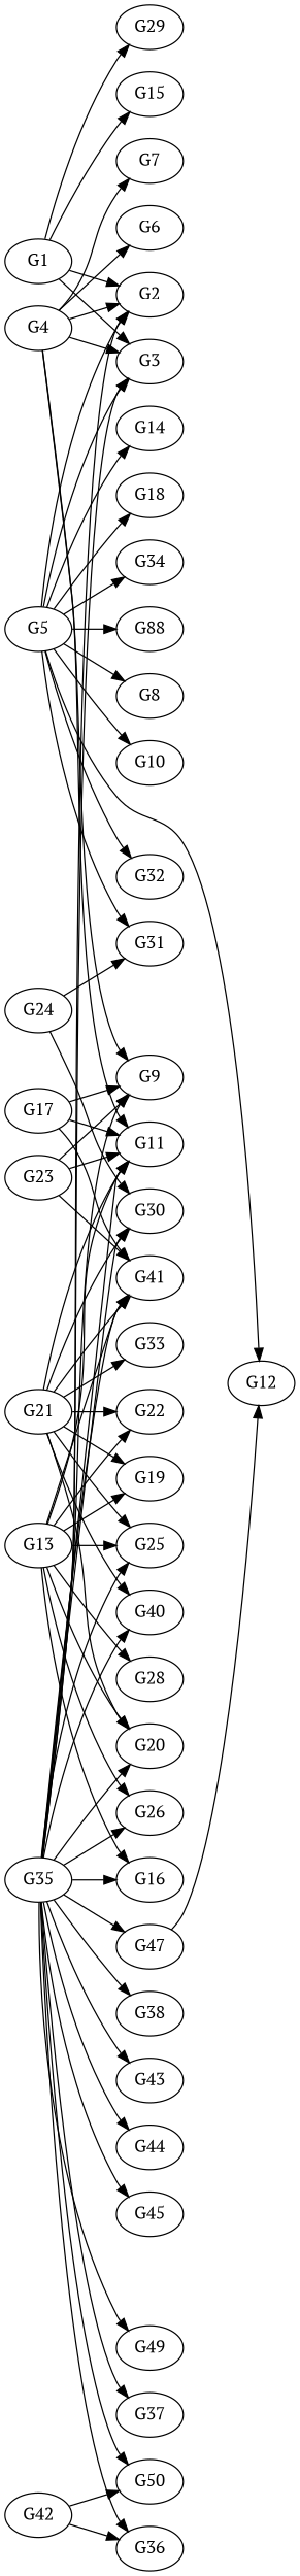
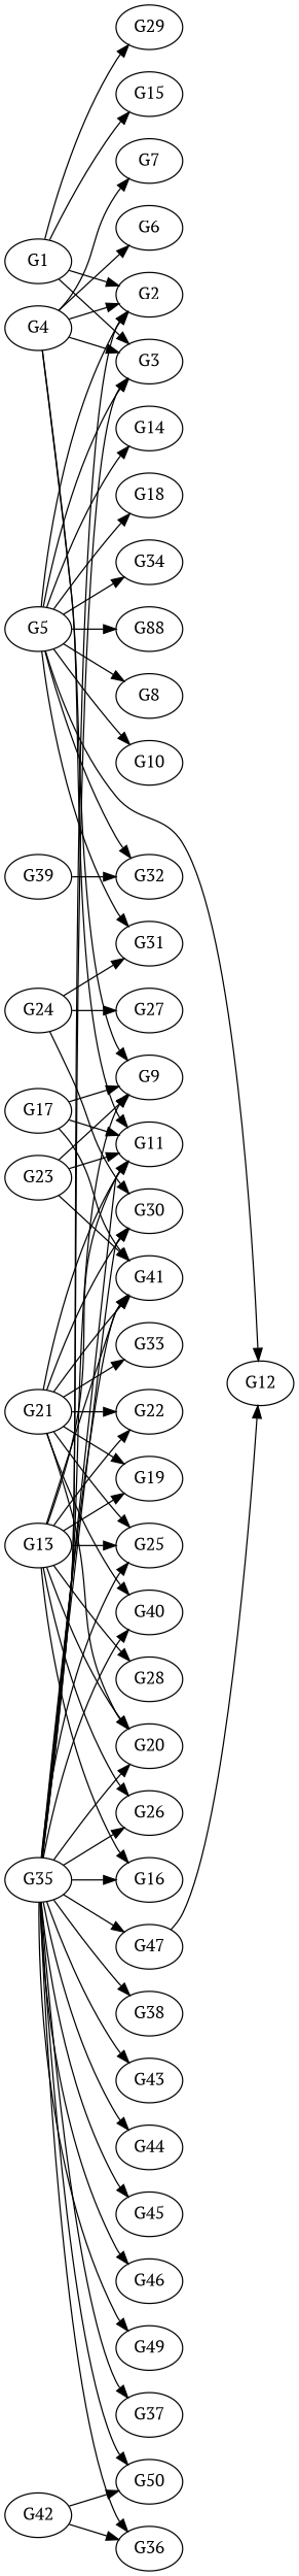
  digraph {
    fontname="PT Serif"
    rankdir=LR
    node [fontname="PT Serif"]
    edge [fontname="PT Serif"]
    G1
    G2
    G3
    G15
    G29
    G4
    G6
    G7
    G9
    G11
    G5
    G8
    G10
    G12
    G14
    G18
    G32
    G34
    n19 [label=G88]
    G31
    G24
    G30
+   G27
    G13
    G16
    G19
    G20
    G22
    G25
    G26
    G28
    G41
    G17
    G21
    G33
    G40
    G23
    G35
    G36
    G37
    G38
    G43
    G44
    G45
+   G46
    G47
    G49
    G50
+   G39
    G42
    G1 -> G2
    G1 -> G3
    G1 -> G15
    G1 -> G29
    G4 -> G2
    G4 -> G3
    G4 -> G6
    G4 -> G7
    G4 -> G9
    G4 -> G11
    G5 -> G2
    G5 -> G3
    G5 -> G8
    G5 -> G10
    G5 -> G12
    G5 -> G14
    G5 -> G18
    G5 -> G32
    G5 -> G34
    G5 -> n19
    G5 -> G31
    G24 -> G31
    G24 -> G30
+   G24 -> G27
    G13 -> G11
    G13 -> G16
    G13 -> G19
    G13 -> G20
    G13 -> G22
    G13 -> G25
    G13 -> G26
    G13 -> G28
    G13 -> G41
    G17 -> G9
    G17 -> G11
    G17 -> G41
    G21 -> G11
    G21 -> G30
    G21 -> G19
    G21 -> G20
    G21 -> G22
    G21 -> G25
    G21 -> G41
    G21 -> G33
    G21 -> G40
    G23 -> G9
    G23 -> G11
    G23 -> G41
    G35 -> G2
    G35 -> G3
    G35 -> G9
    G35 -> G11
    G35 -> G30
    G35 -> G16
    G35 -> G20
    G35 -> G25
    G35 -> G26
    G35 -> G41
    G35 -> G40
    G35 -> G36
    G35 -> G37
    G35 -> G38
    G35 -> G43
    G35 -> G44
    G35 -> G45
+   G35 -> G46
    G35 -> G47
    G35 -> G49
    G35 -> G50
    G47 -> G12
+   G39 -> G32
    G42 -> G36
    G42 -> G50
  }
